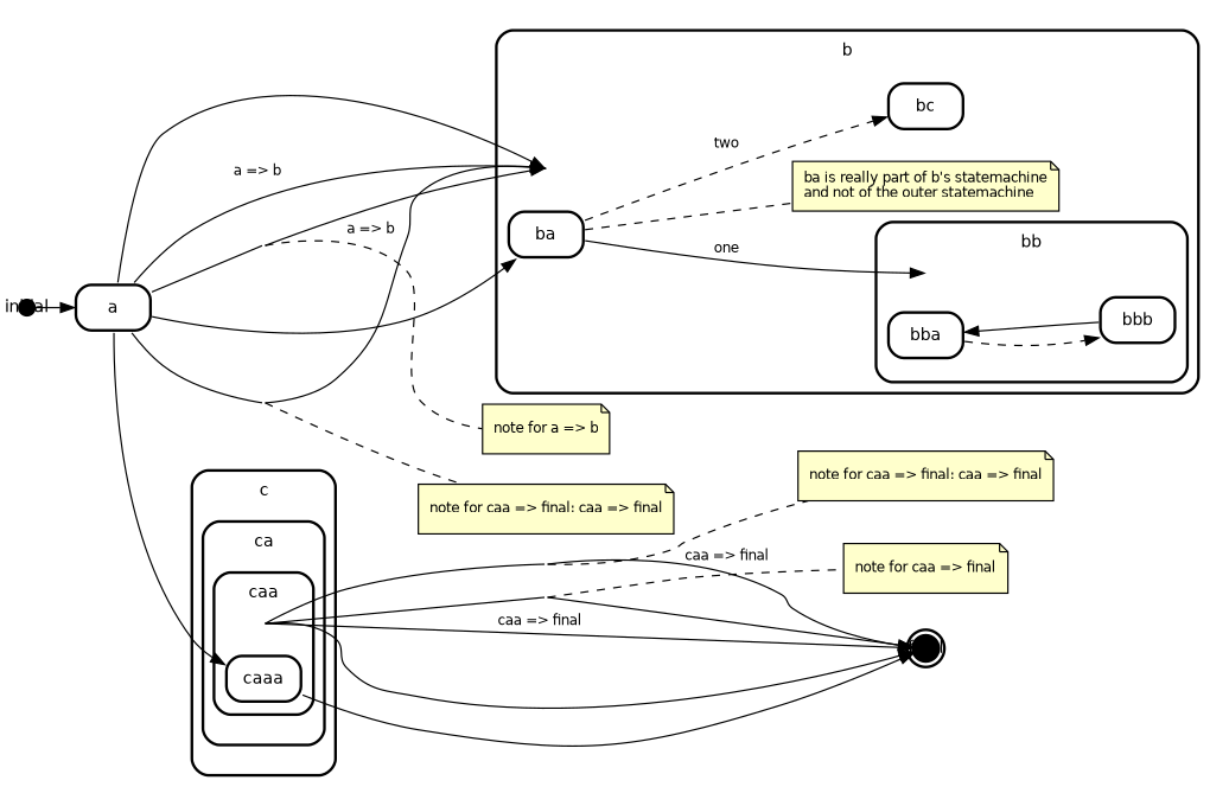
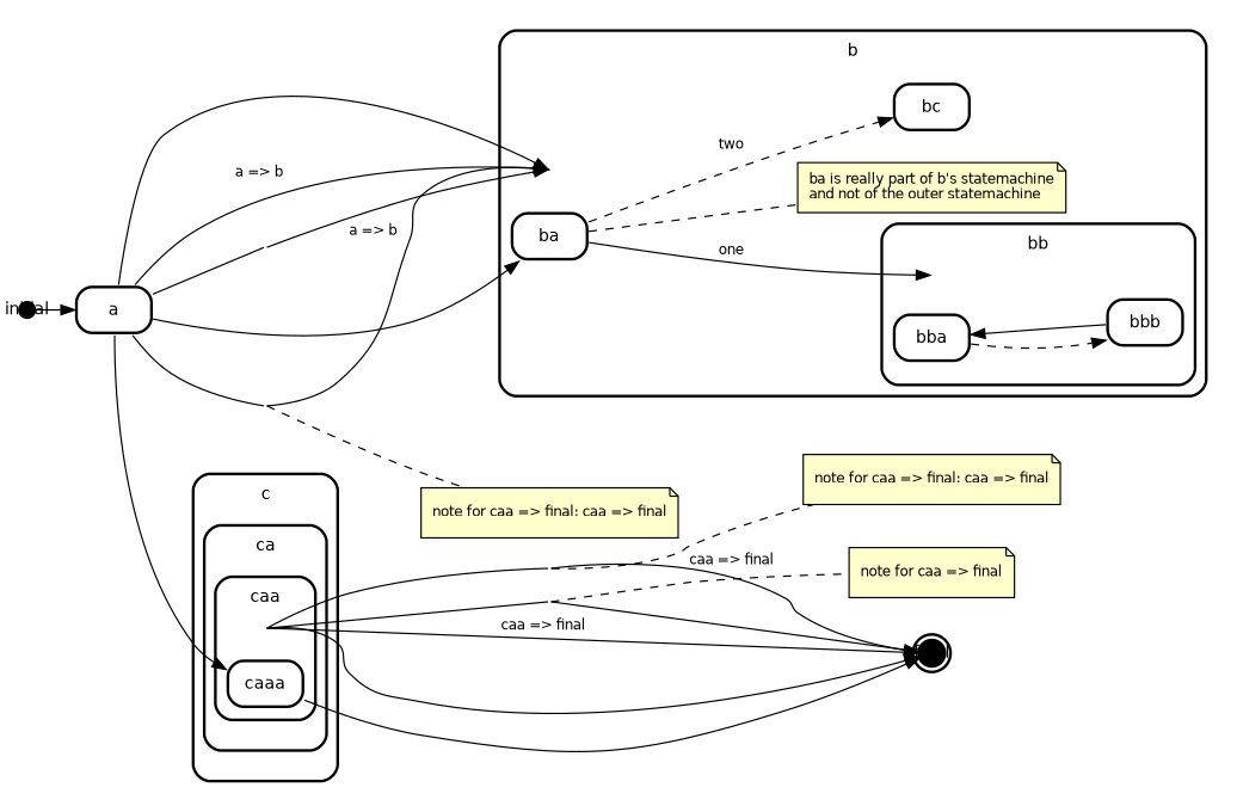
  digraph {
    compound=true
    fontname=Helvetica
    fontsize=12
    nodesep=0.3
    ordering=out
    penwidth=2.0
    rankdir=LR
    ranksep=0.1
    splines=true
    node [fillcolor="#FFFFFF01" fontname=Helvetica fontsize=12 margin=0 penwidth=2.0 shape=point style=filled color=black]
    edge [fontname=Helvetica fontsize=10]
    bb [fixedsize=true height=0 style=invis width=0 color=""]
    n2 [label=<             <table align="center" cellborder="0" border="2" style="rounded" width="48">               <tr><td width="48" cellpadding="7">bba</td></tr>             </table>           > shape=plaintext]
    n3 [label=<             <table align="center" cellborder="0" border="2" style="rounded" width="48">               <tr><td width="48" cellpadding="7">bbb</td></tr>             </table>           > shape=plaintext]
    b [fixedsize=true height=0 style=invis width=0 color=""]
    n5 [label=<         <table align="center" cellborder="0" border="2" style="rounded" width="48">           <tr><td width="48" cellpadding="7">ba</td></tr>         </table>       > shape=plaintext]
    n6 [fillcolor="#ffffcc" fontcolor=black fontsize=10 label="ba is really part of b's statemachine\land not of the outer statemachine\l" penwidth=1.0 shape=note margin=""]
    n7 [label=<         <table align="center" cellborder="0" border="2" style="rounded" width="48">           <tr><td width="48" cellpadding="7">bc</td></tr>         </table>       > shape=plaintext]
    caa [fixedsize=true height=0 style=invis width=0 color=""]
    n9 [label=<                 <table align="center" cellborder="0" border="2" style="rounded" width="48">                   <tr><td width="48" cellpadding="7">caaa</td></tr>                 </table>               > shape=plaintext]
    ca [fixedsize=true height=0 style=invis width=0 color=""]
    c [fixedsize=true height=0 style=invis width=0 color=""]
    final [fillcolor=black fixedsize=true height=0.15 peripheries=2 shape=circle margin=""]
    i_note_tr_caa_final_19 [fixedsize=true height=0 style=invis width=0 color=""]
    i_note_tr_caa_final_21 [fixedsize=true height=0 style=invis width=0 color=""]
    n15 [label=<     <table align="center" cellborder="0" border="2" style="rounded" width="48">       <tr><td width="48" cellpadding="7">a</td></tr>     </table>   > shape=plaintext]
    i_note_tr_a_b_15 [fixedsize=true height=0 style=invis width=0 color=""]
    i_note_tr_a_b_17 [fixedsize=true height=0 style=invis width=0 color=""]
-   n18 [fillcolor="#ffffcc" fontcolor=black fontsize=10 label="note for a => b\l" penwidth=1.0 shape=note margin=""]
    n19 [fillcolor="#ffffcc" fontcolor=black fontsize=10 label="note for caa => final: caa => final\l" penwidth=1.0 shape=note margin=""]
    n20 [fillcolor="#ffffcc" fontcolor=black fontsize=10 label="note for caa => final\l" penwidth=1.0 shape=note margin=""]
    n21 [fillcolor="#ffffcc" fontcolor=black fontsize=10 label="note for caa => final: caa => final\l" penwidth=1.0 shape=note margin=""]
    initial [fillcolor=black fixedsize=true height=0.15 shape=circle margin=""]
    subgraph cluster_1 {
      color=black
      label=<     <table cellborder="0" border="0">       <tr><td>b</td></tr>     </table>     >
      style=rounded
      b
      n5
      n6
      n7
      subgraph cluster_2 {
        color=black
        label=<         <table cellborder="0" border="0">           <tr><td>bb</td></tr>         </table>         >
        style=rounded
        bb
        n2
        n3
      }
    }
    subgraph cluster_3 {
      color=black
      label=<     <table cellborder="0" border="0">       <tr><td>c</td></tr>     </table>     >
      style=rounded
      c
      subgraph cluster_4 {
        color=black
        label=<         <table cellborder="0" border="0">           <tr><td>ca</td></tr>         </table>         >
        style=rounded
        ca
        subgraph cluster_5 {
          color=black
          label=<             <table cellborder="0" border="0">               <tr><td>caa</td></tr>             </table>             >
          style=rounded
          caa
          n9
        }
      }
    }
    n2 -> n3 [label="    \l" style=dashed]
    n3 -> n2 [label="    \l"]
    n5 -> bb [label="one   \l"]
    n5 -> n6 [arrowhead=none arrowtail=none style=dashed]
    n5 -> n7 [label="two   \l" style=dashed]
    caa -> final [label="    \l"]
    caa -> final [label="caa => final   \l"]
    caa -> i_note_tr_caa_final_19 [arrowhead=none]
    caa -> i_note_tr_caa_final_21 [arrowhead=none]
    n9 -> final [label="    \l"]
    i_note_tr_caa_final_19 -> final [label="    \l"]
    i_note_tr_caa_final_19 -> n20 [arrowhead=none arrowtail=none style=dashed weight=0]
    i_note_tr_caa_final_21 -> final [label="caa => final   \l"]
    i_note_tr_caa_final_21 -> n21 [arrowhead=none arrowtail=none style=dashed weight=0]
    n15 -> b [label="    \l"]
    n15 -> b [label="a => b   \l"]
    n15 -> n5 [label="    \l"]
    n15 -> n9 [label="    \l"]
    n15 -> i_note_tr_a_b_15 [arrowhead=none]
    n15 -> i_note_tr_a_b_17 [arrowhead=none]
    i_note_tr_a_b_15 -> b [label="    \l"]
-   i_note_tr_a_b_15 -> n18 [arrowhead=none arrowtail=none style=dashed weight=0]
    i_note_tr_a_b_17 -> b [label="a => b   \l"]
    i_note_tr_a_b_17 -> n19 [arrowhead=none arrowtail=none style=dashed weight=0]
    initial -> n15 [label="    \l"]
  }
